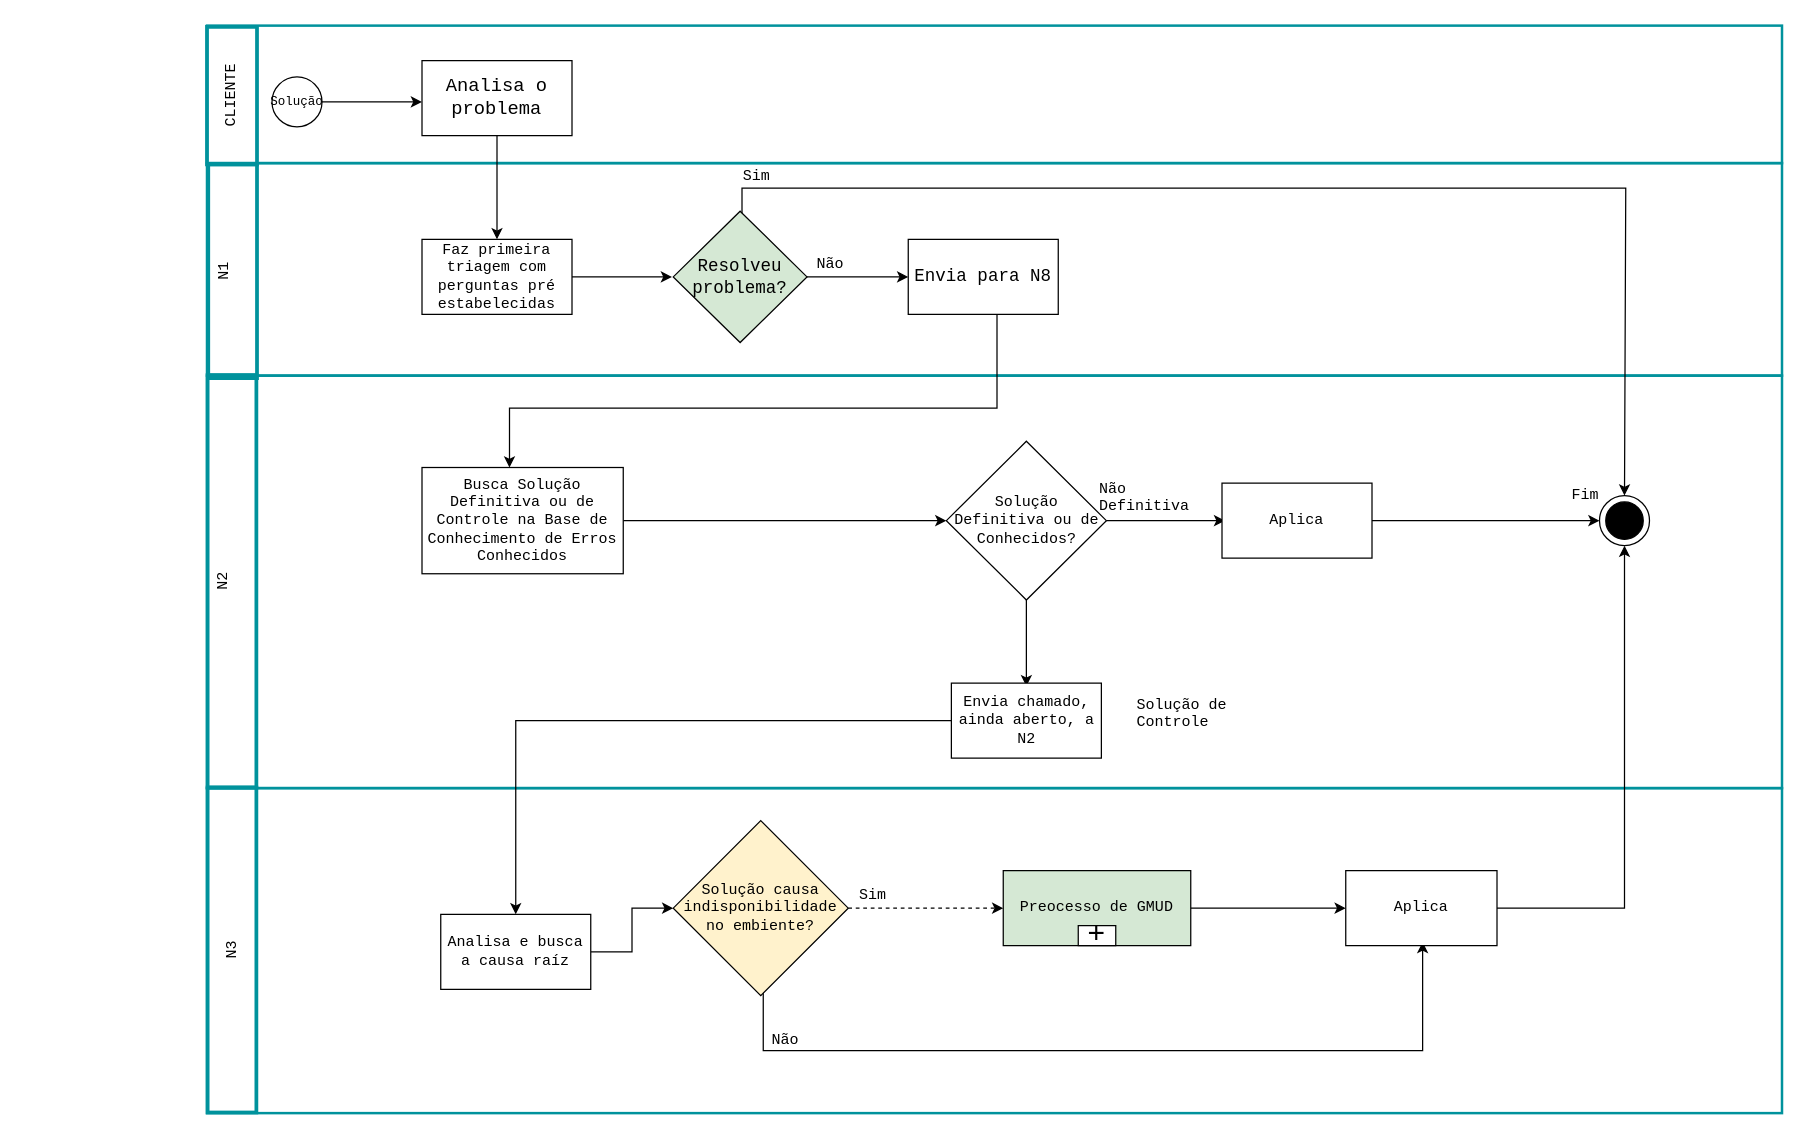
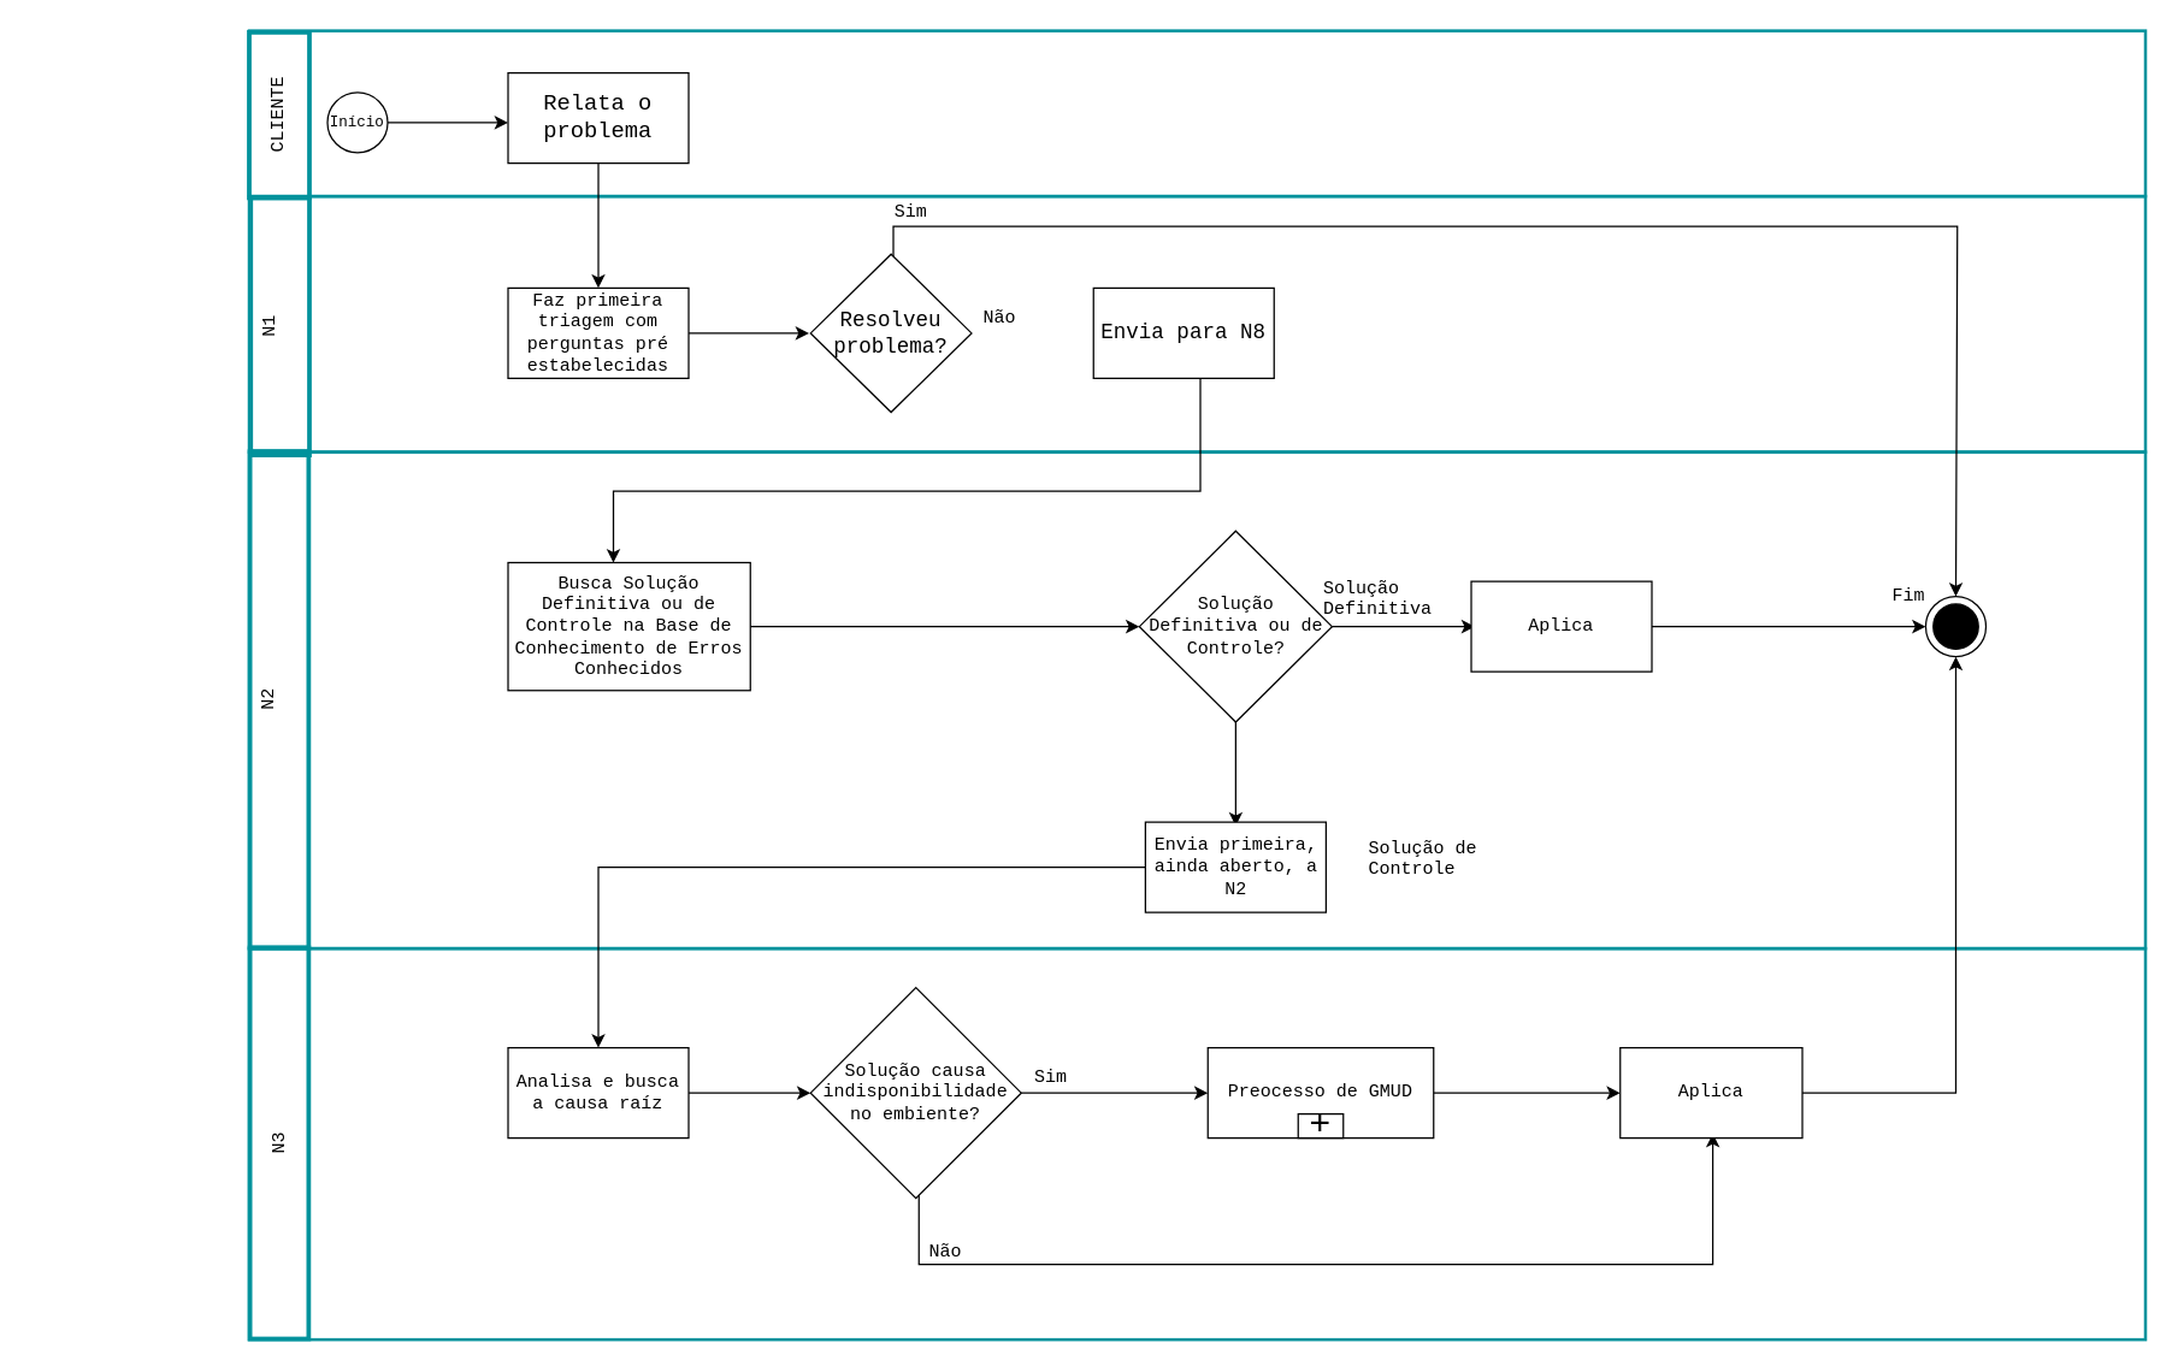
  <mxCell id="0" />
  <mxCell id="1" parent="0" />
  <mxCell id="2" value="" style="rounded=0;whiteSpace=wrap;html=1;fillColor=none;strokeColor=#00929C;fontFamily=Courier New;strokeWidth=2;" parent="1" vertex="1"><mxGeometry x="165" y="300" width="1260" height="330" as="geometry" /></mxCell>
  <mxCell id="3" value="" style="rounded=0;whiteSpace=wrap;html=1;fillColor=none;strokeColor=#00929C;fontFamily=Courier New;strokeWidth=2;" parent="1" vertex="1"><mxGeometry x="165" y="130" width="1260" height="170" as="geometry" /></mxCell>
  <mxCell id="4" value="" style="rounded=0;whiteSpace=wrap;html=1;fillColor=none;strokeColor=#00929C;fontFamily=Courier New;strokeWidth=2;" parent="1" vertex="1"><mxGeometry x="165" y="630" width="1260" height="260" as="geometry" /></mxCell>
  <mxCell id="5" value="" style="rounded=0;whiteSpace=wrap;html=1;fillColor=none;strokeColor=#00929c;strokeWidth=2;fontFamily=Courier New;" parent="1" vertex="1"><mxGeometry x="165" y="20" width="1260" height="110" as="geometry" /></mxCell>
  <mxCell id="6" value="" style="edgeStyle=orthogonalEdgeStyle;rounded=0;orthogonalLoop=1;jettySize=auto;html=1;fontFamily=Courier New;" parent="1" source="7" edge="1"><mxGeometry relative="1" as="geometry"><mxPoint x="337" y="81" as="targetPoint" /></mxGeometry></mxCell>
- <mxCell id="7" value="Solução" style="ellipse;whiteSpace=wrap;html=1;aspect=fixed;fontFamily=Courier New;fontSize=10;" parent="1" vertex="1"><mxGeometry x="217" y="61" width="40" height="40" as="geometry" /></mxCell>
+ <mxCell id="7" value="Início" style="ellipse;whiteSpace=wrap;html=1;aspect=fixed;fontFamily=Courier New;fontSize=10;" parent="1" vertex="1"><mxGeometry x="217" y="61" width="40" height="40" as="geometry" /></mxCell>
  <mxCell id="8" value="" style="edgeStyle=orthogonalEdgeStyle;rounded=0;orthogonalLoop=1;jettySize=auto;html=1;fontFamily=Courier New;" parent="1" source="9" target="11" edge="1"><mxGeometry relative="1" as="geometry" /></mxCell>
- <mxCell id="9" value="Analisa o problema" style="rounded=0;whiteSpace=wrap;html=1;fontFamily=Courier New;fontSize=15;" parent="1" vertex="1"><mxGeometry x="337" y="48" width="120" height="60" as="geometry" /></mxCell>
+ <mxCell id="9" value="Relata o problema" style="rounded=0;whiteSpace=wrap;html=1;fontFamily=Courier New;fontSize=15;" parent="1" vertex="1"><mxGeometry x="337" y="48" width="120" height="60" as="geometry" /></mxCell>
  <mxCell id="10" value="" style="edgeStyle=orthogonalEdgeStyle;rounded=0;orthogonalLoop=1;jettySize=auto;html=1;fontFamily=Courier New;" parent="1" source="11" edge="1"><mxGeometry relative="1" as="geometry"><mxPoint x="537" y="221" as="targetPoint" /></mxGeometry></mxCell>
  <mxCell id="11" value="Faz primeira triagem com perguntas pré estabelecidas" style="rounded=0;whiteSpace=wrap;html=1;fontFamily=Courier New;" parent="1" vertex="1"><mxGeometry x="337" y="191" width="120" height="60" as="geometry" /></mxCell>
- <mxCell id="12" value="" style="edgeStyle=orthogonalEdgeStyle;rounded=0;orthogonalLoop=1;jettySize=auto;html=1;fontFamily=Courier New;" parent="1" source="14" target="16" edge="1"><mxGeometry relative="1" as="geometry"><mxPoint x="591.5" y="353.5" as="targetPoint" /></mxGeometry></mxCell>
  <mxCell id="13" value="" style="edgeStyle=orthogonalEdgeStyle;rounded=0;orthogonalLoop=1;jettySize=auto;html=1;entryX=0.5;entryY=0;entryDx=0;entryDy=0;fontFamily=Courier New;" parent="1" source="14" target="24" edge="1"><mxGeometry relative="1" as="geometry"><mxPoint x="1357" y="296" as="targetPoint" /><Array as="points"><mxPoint x="593" y="150" /><mxPoint x="1300" y="150" /></Array></mxGeometry></mxCell>
- <mxCell id="14" value="Resolveu problema?" style="rhombus;whiteSpace=wrap;html=1;fontFamily=Courier New;fontSize=14;fillColor=#d5e8d4;" parent="1" vertex="1"><mxGeometry x="538" y="168.5" width="107" height="105" as="geometry" /></mxCell>
+ <mxCell id="14" value="Resolveu problema?" style="rhombus;whiteSpace=wrap;html=1;fontFamily=Courier New;fontSize=14;" parent="1" vertex="1"><mxGeometry x="538" y="168.5" width="107" height="105" as="geometry" /></mxCell>
  <mxCell id="15" value="" style="edgeStyle=orthogonalEdgeStyle;rounded=0;orthogonalLoop=1;jettySize=auto;html=1;fontFamily=Courier New;" parent="1" source="16" target="18" edge="1"><mxGeometry relative="1" as="geometry"><Array as="points"><mxPoint x="797" y="326" /><mxPoint x="407" y="326" /></Array></mxGeometry></mxCell>
  <mxCell id="16" value="Envia para N8" style="rounded=0;whiteSpace=wrap;html=1;fontFamily=Courier New;fontSize=14;" parent="1" vertex="1"><mxGeometry x="726" y="191" width="120" height="60" as="geometry" /></mxCell>
  <mxCell id="17" value="" style="edgeStyle=orthogonalEdgeStyle;rounded=0;orthogonalLoop=1;jettySize=auto;html=1;entryX=0;entryY=0.5;entryDx=0;entryDy=0;fontFamily=Courier New;" parent="1" source="18" target="21" edge="1"><mxGeometry relative="1" as="geometry"><mxPoint x="752" y="416" as="targetPoint" /></mxGeometry></mxCell>
  <mxCell id="18" value="Busca Solução Definitiva ou de Controle na Base de Conhecimento de Erros Conhecidos" style="rounded=0;whiteSpace=wrap;html=1;fontFamily=Courier New;" parent="1" vertex="1"><mxGeometry x="337" y="373.5" width="161" height="85" as="geometry" /></mxCell>
  <mxCell id="19" value="" style="edgeStyle=orthogonalEdgeStyle;rounded=0;orthogonalLoop=1;jettySize=auto;html=1;fontFamily=Courier New;" parent="1" source="21" edge="1"><mxGeometry relative="1" as="geometry"><mxPoint x="979.5" y="416" as="targetPoint" /></mxGeometry></mxCell>
  <mxCell id="20" value="" style="edgeStyle=orthogonalEdgeStyle;rounded=0;orthogonalLoop=1;jettySize=auto;html=1;fontFamily=Courier New;" parent="1" source="21" edge="1"><mxGeometry relative="1" as="geometry"><mxPoint x="820.5" y="548.5" as="targetPoint" /></mxGeometry></mxCell>
- <mxCell id="21" value="Solução &lt;br&gt;Definitiva ou de Conhecidos?" style="rhombus;whiteSpace=wrap;html=1;fontFamily=Courier New;" parent="1" vertex="1"><mxGeometry x="756.5" y="352.5" width="128" height="127" as="geometry" /></mxCell>
+ <mxCell id="21" value="Solução &lt;br&gt;Definitiva ou de Controle?" style="rhombus;whiteSpace=wrap;html=1;fontFamily=Courier New;" parent="1" vertex="1"><mxGeometry x="756.5" y="352.5" width="128" height="127" as="geometry" /></mxCell>
  <mxCell id="22" value="" style="edgeStyle=orthogonalEdgeStyle;rounded=0;orthogonalLoop=1;jettySize=auto;html=1;entryX=0;entryY=0.5;entryDx=0;entryDy=0;fontFamily=Courier New;" parent="1" source="23" target="24" edge="1"><mxGeometry relative="1" as="geometry"><mxPoint x="1177" y="416" as="targetPoint" /></mxGeometry></mxCell>
  <mxCell id="23" value="Aplica" style="rounded=0;whiteSpace=wrap;html=1;fontFamily=Courier New;" parent="1" vertex="1"><mxGeometry x="977" y="386" width="120" height="60" as="geometry" /></mxCell>
  <mxCell id="24" value="&lt;br&gt;&lt;br&gt;" style="ellipse;whiteSpace=wrap;html=1;aspect=fixed;fontFamily=Courier New;" parent="1" vertex="1"><mxGeometry x="1279" y="396" width="40" height="40" as="geometry" /></mxCell>
  <mxCell id="25" value="&lt;br&gt;&lt;br&gt;" style="ellipse;whiteSpace=wrap;html=1;aspect=fixed;fillColor=#000000;fontFamily=Courier New;" parent="1" vertex="1"><mxGeometry x="1284" y="401" width="30" height="30" as="geometry" /></mxCell>
  <mxCell id="26" value="" style="edgeStyle=orthogonalEdgeStyle;rounded=0;orthogonalLoop=1;jettySize=auto;html=1;fontFamily=Courier New;" parent="1" source="27" target="29" edge="1"><mxGeometry relative="1" as="geometry" /></mxCell>
- <mxCell id="27" value="Envia chamado, ainda aberto, a N2&lt;br&gt;" style="rounded=0;whiteSpace=wrap;html=1;fillColor=#FFFFFF;fontFamily=Courier New;" parent="1" vertex="1"><mxGeometry x="760.5" y="546" width="120" height="60" as="geometry" /></mxCell>
+ <mxCell id="27" value="Envia primeira, ainda aberto, a N2&lt;br&gt;" style="rounded=0;whiteSpace=wrap;html=1;fillColor=#FFFFFF;fontFamily=Courier New;" parent="1" vertex="1"><mxGeometry x="760.5" y="546" width="120" height="60" as="geometry" /></mxCell>
  <mxCell id="28" value="" style="edgeStyle=orthogonalEdgeStyle;rounded=0;orthogonalLoop=1;jettySize=auto;html=1;entryX=0;entryY=0.5;entryDx=0;entryDy=0;fontFamily=Courier New;" parent="1" source="29" target="32" edge="1"><mxGeometry relative="1" as="geometry"><mxPoint x="537" y="686" as="targetPoint" /></mxGeometry></mxCell>
- <mxCell id="29" value="Analisa e busca a causa raíz&lt;br&gt;" style="rounded=0;whiteSpace=wrap;html=1;fillColor=#FFFFFF;fontFamily=Courier New;" parent="1" vertex="1"><mxGeometry x="352" y="731" width="120" height="60" as="geometry" /></mxCell>
- <mxCell id="30" value="" style="edgeStyle=orthogonalEdgeStyle;rounded=0;orthogonalLoop=1;jettySize=auto;html=1;entryX=0;entryY=0.5;entryDx=0;entryDy=0;fontFamily=Courier New;dashed=1;" parent="1" source="32" target="34" edge="1"><mxGeometry relative="1" as="geometry"><mxPoint x="758" y="726" as="targetPoint" /></mxGeometry></mxCell>
+ <mxCell id="29" value="Analisa e busca a causa raíz&lt;br&gt;" style="rounded=0;whiteSpace=wrap;html=1;fillColor=#FFFFFF;fontFamily=Courier New;" parent="1" vertex="1"><mxGeometry x="337" y="696" width="120" height="60" as="geometry" /></mxCell>
+ <mxCell id="30" value="" style="edgeStyle=orthogonalEdgeStyle;rounded=0;orthogonalLoop=1;jettySize=auto;html=1;entryX=0;entryY=0.5;entryDx=0;entryDy=0;fontFamily=Courier New;" parent="1" source="32" target="34" edge="1"><mxGeometry relative="1" as="geometry"><mxPoint x="758" y="726" as="targetPoint" /></mxGeometry></mxCell>
  <mxCell id="31" value="" style="edgeStyle=orthogonalEdgeStyle;rounded=0;orthogonalLoop=1;jettySize=auto;html=1;entryX=0.5;entryY=1;entryDx=0;entryDy=0;fontFamily=Courier New;" parent="1" edge="1"><mxGeometry relative="1" as="geometry"><mxPoint x="610" y="792" as="sourcePoint" /><mxPoint x="1137.5" y="753" as="targetPoint" /><Array as="points"><mxPoint x="610" y="840" /><mxPoint x="1138" y="840" /></Array></mxGeometry></mxCell>
- <mxCell id="32" value="Solução causa indisponibilidade no embiente?" style="rhombus;whiteSpace=wrap;html=1;fillColor=#fff2cc;fontFamily=Courier New;" parent="1" vertex="1"><mxGeometry x="538" y="656" width="140" height="140" as="geometry" /></mxCell>
+ <mxCell id="32" value="Solução causa indisponibilidade no embiente?" style="rhombus;whiteSpace=wrap;html=1;fillColor=#FFFFFF;fontFamily=Courier New;" parent="1" vertex="1"><mxGeometry x="538" y="656" width="140" height="140" as="geometry" /></mxCell>
  <mxCell id="33" value="" style="edgeStyle=orthogonalEdgeStyle;rounded=0;orthogonalLoop=1;jettySize=auto;html=1;fontFamily=Courier New;" parent="1" source="34" target="36" edge="1"><mxGeometry relative="1" as="geometry" /></mxCell>
- <mxCell id="34" value="Preocesso de GMUD" style="rounded=0;whiteSpace=wrap;html=1;fillColor=#d5e8d4;fontFamily=Courier New;" parent="1" vertex="1"><mxGeometry x="802" y="696" width="150" height="60" as="geometry" /></mxCell>
+ <mxCell id="34" value="Preocesso de GMUD" style="rounded=0;whiteSpace=wrap;html=1;fillColor=#FFFFFF;fontFamily=Courier New;" parent="1" vertex="1"><mxGeometry x="802" y="696" width="150" height="60" as="geometry" /></mxCell>
  <mxCell id="35" value="" style="edgeStyle=orthogonalEdgeStyle;rounded=0;orthogonalLoop=1;jettySize=auto;html=1;entryX=0.5;entryY=1;entryDx=0;entryDy=0;fontFamily=Courier New;" parent="1" source="36" target="24" edge="1"><mxGeometry relative="1" as="geometry"><mxPoint x="1277" y="726" as="targetPoint" /></mxGeometry></mxCell>
  <mxCell id="36" value="Aplica&lt;br&gt;" style="rounded=0;whiteSpace=wrap;html=1;fillColor=#FFFFFF;fontFamily=Courier New;" parent="1" vertex="1"><mxGeometry x="1076" y="696" width="121" height="60" as="geometry" /></mxCell>
  <mxCell id="37" value="Sim" style="text;html=1;resizable=0;points=[];autosize=1;align=left;verticalAlign=top;spacingTop=-4;fontFamily=Courier New;" parent="1" vertex="1"><mxGeometry x="591.5" y="131" width="40" height="20" as="geometry" /></mxCell>
  <mxCell id="38" value="Não" style="text;html=1;resizable=0;points=[];autosize=1;align=left;verticalAlign=top;spacingTop=-4;fontFamily=Courier New;" parent="1" vertex="1"><mxGeometry x="651" y="201" width="40" height="20" as="geometry" /></mxCell>
- <mxCell id="39" value="Não&lt;br&gt;Definitiva&lt;br&gt;" style="text;html=1;resizable=0;points=[];autosize=1;align=left;verticalAlign=top;spacingTop=-4;fontFamily=Courier New;" parent="1" vertex="1"><mxGeometry x="877" y="381" width="60" height="30" as="geometry" /></mxCell>
+ <mxCell id="39" value="Solução&lt;br&gt;Definitiva&lt;br&gt;" style="text;html=1;resizable=0;points=[];autosize=1;align=left;verticalAlign=top;spacingTop=-4;fontFamily=Courier New;" parent="1" vertex="1"><mxGeometry x="877" y="381" width="60" height="30" as="geometry" /></mxCell>
  <mxCell id="40" value="Solução de&lt;br&gt;Controle&lt;br&gt;" style="text;html=1;resizable=0;points=[];autosize=1;align=left;verticalAlign=top;spacingTop=-4;fontFamily=Courier New;" parent="1" vertex="1"><mxGeometry x="907" y="554" width="80" height="30" as="geometry" /></mxCell>
  <mxCell id="41" value="&lt;font style=&quot;font-size: 24px&quot;&gt;+&lt;/font&gt;" style="rounded=0;whiteSpace=wrap;html=1;fillColor=#FFFFFF;fontFamily=Courier New;" parent="1" vertex="1"><mxGeometry x="862" y="740" width="30" height="16" as="geometry" /></mxCell>
  <mxCell id="42" value="Sim" style="text;html=1;strokeColor=none;fillColor=none;align=center;verticalAlign=middle;whiteSpace=wrap;rounded=0;fontFamily=Courier New;" parent="1" vertex="1"><mxGeometry x="678" y="706" width="40" height="20" as="geometry" /></mxCell>
  <mxCell id="43" value="Não" style="text;html=1;resizable=0;points=[];autosize=1;align=left;verticalAlign=top;spacingTop=-4;fontFamily=Courier New;" parent="1" vertex="1"><mxGeometry x="615" y="822" width="40" height="20" as="geometry" /></mxCell>
  <mxCell id="44" value="Fim" style="text;html=1;resizable=0;points=[];autosize=1;align=left;verticalAlign=top;spacingTop=-4;fontFamily=Courier New;" parent="1" vertex="1"><mxGeometry x="1255" y="386" width="40" height="20" as="geometry" /></mxCell>
  <mxCell id="45" value="CLIENTE" style="rounded=0;whiteSpace=wrap;html=1;fillColor=none;rotation=-90;strokeColor=#00929C;strokeWidth=3;fontFamily=Courier New;" parent="1" vertex="1"><mxGeometry x="130" y="56" width="110" height="40" as="geometry" /></mxCell>
  <mxCell id="46" value="N1&lt;br&gt;&lt;br&gt;" style="rounded=0;whiteSpace=wrap;html=1;fillColor=none;rotation=-90;strokeColor=#00929C;fontFamily=Courier New;strokeWidth=3;" parent="1" vertex="1"><mxGeometry x="100" y="197" width="171" height="39" as="geometry" /></mxCell>
  <mxCell id="47" value="N2&lt;br&gt;&lt;br&gt;" style="rounded=0;whiteSpace=wrap;html=1;fillColor=none;rotation=-90;strokeColor=#00929C;fontFamily=Courier New;strokeWidth=3;" parent="1" vertex="1"><mxGeometry x="20" y="445" width="330" height="39" as="geometry" /></mxCell>
  <mxCell id="48" value="N3" style="rounded=0;whiteSpace=wrap;html=1;fillColor=none;rotation=-90;strokeColor=#00929C;fontFamily=Courier New;strokeWidth=3;" parent="1" vertex="1"><mxGeometry x="55" y="740" width="260" height="39" as="geometry" /></mxCell>
